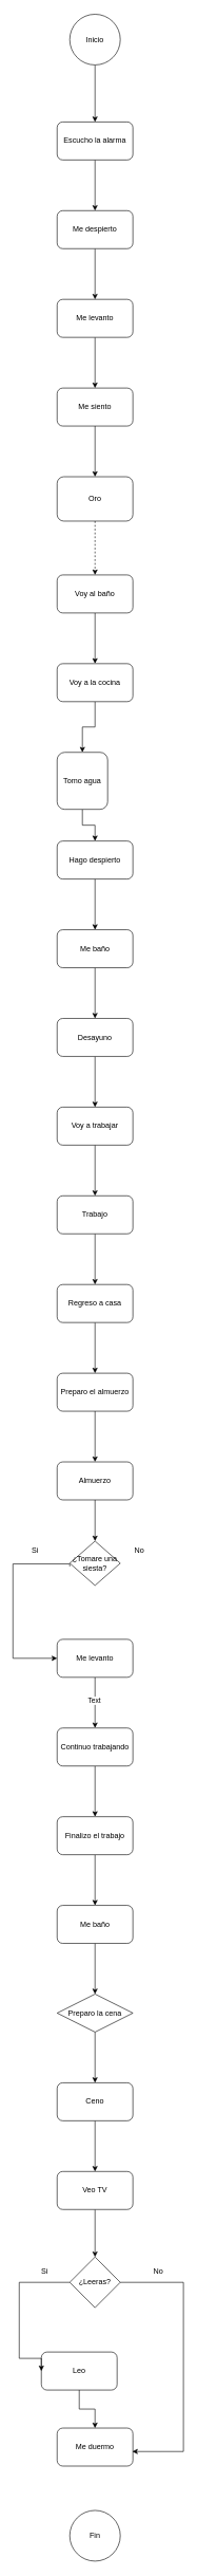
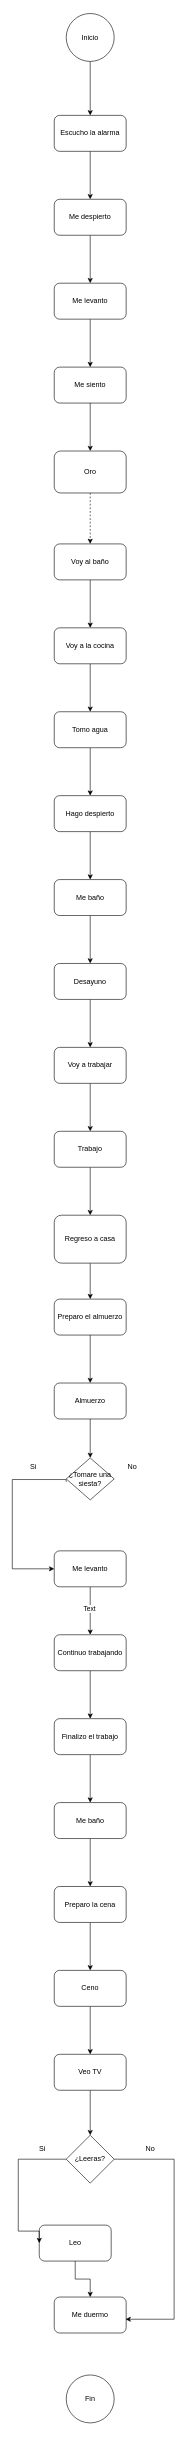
  <mxCell id="0" />
  <mxCell id="1" parent="0" />
  <mxCell id="2" value="" style="edgeStyle=orthogonalEdgeStyle;rounded=0;orthogonalLoop=1;jettySize=auto;html=1;" edge="1" parent="1" source="3" target="5"><mxGeometry relative="1" as="geometry" /></mxCell>
  <mxCell id="3" value="Inicio" style="ellipse;whiteSpace=wrap;html=1;aspect=fixed;" vertex="1" parent="1"><mxGeometry x="110" y="20" width="80" height="80" as="geometry" /></mxCell>
  <mxCell id="4" value="" style="edgeStyle=orthogonalEdgeStyle;rounded=0;orthogonalLoop=1;jettySize=auto;html=1;" edge="1" parent="1" source="5" target="7"><mxGeometry relative="1" as="geometry" /></mxCell>
  <mxCell id="5" value="Escucho la alarma" style="rounded=1;whiteSpace=wrap;html=1;" vertex="1" parent="1"><mxGeometry x="90" y="190" width="120" height="60" as="geometry" /></mxCell>
  <mxCell id="6" value="" style="edgeStyle=orthogonalEdgeStyle;rounded=0;orthogonalLoop=1;jettySize=auto;html=1;" edge="1" parent="1" source="7" target="9"><mxGeometry relative="1" as="geometry" /></mxCell>
  <mxCell id="7" value="Me despierto" style="whiteSpace=wrap;html=1;rounded=1;" vertex="1" parent="1"><mxGeometry x="90" y="330" width="120" height="60" as="geometry" /></mxCell>
  <mxCell id="8" value="" style="edgeStyle=orthogonalEdgeStyle;rounded=0;orthogonalLoop=1;jettySize=auto;html=1;" edge="1" parent="1" source="9" target="11"><mxGeometry relative="1" as="geometry" /></mxCell>
  <mxCell id="9" value="Me levanto" style="whiteSpace=wrap;html=1;rounded=1;" vertex="1" parent="1"><mxGeometry x="90" y="470" width="120" height="60" as="geometry" /></mxCell>
  <mxCell id="10" value="" style="edgeStyle=orthogonalEdgeStyle;rounded=0;orthogonalLoop=1;jettySize=auto;html=1;" edge="1" parent="1" source="11" target="13"><mxGeometry relative="1" as="geometry" /></mxCell>
  <mxCell id="11" value="Me siento" style="whiteSpace=wrap;html=1;rounded=1;" vertex="1" parent="1"><mxGeometry x="90" y="610" width="120" height="60" as="geometry" /></mxCell>
  <mxCell id="12" value="" style="edgeStyle=orthogonalEdgeStyle;rounded=0;orthogonalLoop=1;jettySize=auto;html=1;dashed=1;" edge="1" parent="1" source="13" target="15"><mxGeometry relative="1" as="geometry" /></mxCell>
  <mxCell id="13" value="Oro" style="whiteSpace=wrap;html=1;rounded=1;" vertex="1" parent="1"><mxGeometry x="90" y="750" width="120" height="70" as="geometry" /></mxCell>
  <mxCell id="14" value="" style="edgeStyle=orthogonalEdgeStyle;rounded=0;orthogonalLoop=1;jettySize=auto;html=1;" edge="1" parent="1" source="15" target="17"><mxGeometry relative="1" as="geometry" /></mxCell>
  <mxCell id="15" value="Voy al baño" style="whiteSpace=wrap;html=1;rounded=1;" vertex="1" parent="1"><mxGeometry x="90" y="905" width="120" height="60" as="geometry" /></mxCell>
  <mxCell id="16" value="" style="edgeStyle=orthogonalEdgeStyle;rounded=0;orthogonalLoop=1;jettySize=auto;html=1;" edge="1" parent="1" source="17" target="19"><mxGeometry relative="1" as="geometry" /></mxCell>
  <mxCell id="17" value="Voy a la cocina" style="whiteSpace=wrap;html=1;rounded=1;" vertex="1" parent="1"><mxGeometry x="90" y="1045" width="120" height="60" as="geometry" /></mxCell>
  <mxCell id="18" value="" style="edgeStyle=orthogonalEdgeStyle;rounded=0;orthogonalLoop=1;jettySize=auto;html=1;" edge="1" parent="1" source="19" target="21"><mxGeometry relative="1" as="geometry" /></mxCell>
- <mxCell id="19" value="Tomo agua" style="whiteSpace=wrap;html=1;rounded=1;" vertex="1" parent="1"><mxGeometry x="90" y="1185" width="80" height="90" as="geometry" /></mxCell>
+ <mxCell id="19" value="Tomo agua" style="whiteSpace=wrap;html=1;rounded=1;" vertex="1" parent="1"><mxGeometry x="90" y="1185" width="120" height="60" as="geometry" /></mxCell>
  <mxCell id="20" value="" style="edgeStyle=orthogonalEdgeStyle;rounded=0;orthogonalLoop=1;jettySize=auto;html=1;" edge="1" parent="1" source="21" target="23"><mxGeometry relative="1" as="geometry" /></mxCell>
  <mxCell id="21" value="Hago despierto" style="whiteSpace=wrap;html=1;rounded=1;" vertex="1" parent="1"><mxGeometry x="90" y="1325" width="120" height="60" as="geometry" /></mxCell>
  <mxCell id="22" value="" style="edgeStyle=orthogonalEdgeStyle;rounded=0;orthogonalLoop=1;jettySize=auto;html=1;" edge="1" parent="1" source="23" target="25"><mxGeometry relative="1" as="geometry" /></mxCell>
  <mxCell id="23" value="Me baño" style="whiteSpace=wrap;html=1;rounded=1;" vertex="1" parent="1"><mxGeometry x="90" y="1465" width="120" height="60" as="geometry" /></mxCell>
  <mxCell id="24" value="" style="edgeStyle=orthogonalEdgeStyle;rounded=0;orthogonalLoop=1;jettySize=auto;html=1;" edge="1" parent="1" source="25" target="27"><mxGeometry relative="1" as="geometry" /></mxCell>
  <mxCell id="25" value="Desayuno" style="whiteSpace=wrap;html=1;rounded=1;" vertex="1" parent="1"><mxGeometry x="90" y="1605" width="120" height="60" as="geometry" /></mxCell>
  <mxCell id="26" value="" style="edgeStyle=orthogonalEdgeStyle;rounded=0;orthogonalLoop=1;jettySize=auto;html=1;" edge="1" parent="1" source="27" target="29"><mxGeometry relative="1" as="geometry" /></mxCell>
  <mxCell id="27" value="Voy a trabajar" style="whiteSpace=wrap;html=1;rounded=1;" vertex="1" parent="1"><mxGeometry x="90" y="1745" width="120" height="60" as="geometry" /></mxCell>
  <mxCell id="28" value="" style="edgeStyle=orthogonalEdgeStyle;rounded=0;orthogonalLoop=1;jettySize=auto;html=1;" edge="1" parent="1" source="29" target="31"><mxGeometry relative="1" as="geometry" /></mxCell>
  <mxCell id="29" value="Trabajo" style="whiteSpace=wrap;html=1;rounded=1;" vertex="1" parent="1"><mxGeometry x="90" y="1885" width="120" height="60" as="geometry" /></mxCell>
  <mxCell id="30" value="" style="edgeStyle=orthogonalEdgeStyle;rounded=0;orthogonalLoop=1;jettySize=auto;html=1;" edge="1" parent="1" source="31" target="33"><mxGeometry relative="1" as="geometry" /></mxCell>
- <mxCell id="31" value="Regreso a casa" style="whiteSpace=wrap;html=1;rounded=1;" vertex="1" parent="1"><mxGeometry x="90" y="2025" width="120" height="60" as="geometry" /></mxCell>
+ <mxCell id="31" value="Regreso a casa" style="whiteSpace=wrap;html=1;rounded=1;" vertex="1" parent="1"><mxGeometry x="90" y="2025" width="120" height="80" as="geometry" /></mxCell>
  <mxCell id="32" value="" style="edgeStyle=orthogonalEdgeStyle;rounded=0;orthogonalLoop=1;jettySize=auto;html=1;" edge="1" parent="1" source="33" target="35"><mxGeometry relative="1" as="geometry" /></mxCell>
  <mxCell id="33" value="Preparo el almuerzo" style="whiteSpace=wrap;html=1;rounded=1;" vertex="1" parent="1"><mxGeometry x="90" y="2165" width="120" height="60" as="geometry" /></mxCell>
  <mxCell id="34" value="" style="edgeStyle=orthogonalEdgeStyle;rounded=0;orthogonalLoop=1;jettySize=auto;html=1;entryX=0.5;entryY=0;entryDx=0;entryDy=0;" edge="1" parent="1" source="35" target="55"><mxGeometry relative="1" as="geometry"><mxPoint x="150" y="2445" as="targetPoint" /></mxGeometry></mxCell>
  <mxCell id="35" value="Almuerzo" style="whiteSpace=wrap;html=1;rounded=1;" vertex="1" parent="1"><mxGeometry x="90" y="2305" width="120" height="60" as="geometry" /></mxCell>
  <mxCell id="36" value="" style="edgeStyle=orthogonalEdgeStyle;rounded=0;orthogonalLoop=1;jettySize=auto;html=1;" edge="1" parent="1" source="38" target="40"><mxGeometry relative="1" as="geometry" /></mxCell>
  <mxCell id="37" value="Text" style="edgeLabel;html=1;align=center;verticalAlign=middle;resizable=0;points=[];" vertex="1" connectable="0" parent="36"><mxGeometry x="-0.1" y="-2" relative="1" as="geometry"><mxPoint as="offset" /></mxGeometry></mxCell>
  <mxCell id="38" value="Me levanto" style="whiteSpace=wrap;html=1;rounded=1;" vertex="1" parent="1"><mxGeometry x="90" y="2585" width="120" height="60" as="geometry" /></mxCell>
  <mxCell id="39" value="" style="edgeStyle=orthogonalEdgeStyle;rounded=0;orthogonalLoop=1;jettySize=auto;html=1;" edge="1" parent="1" source="40" target="42"><mxGeometry relative="1" as="geometry" /></mxCell>
  <mxCell id="40" value="Continuo trabajando" style="whiteSpace=wrap;html=1;rounded=1;" vertex="1" parent="1"><mxGeometry x="90" y="2725" width="120" height="60" as="geometry" /></mxCell>
  <mxCell id="41" value="" style="edgeStyle=orthogonalEdgeStyle;rounded=0;orthogonalLoop=1;jettySize=auto;html=1;" edge="1" parent="1" source="42" target="44"><mxGeometry relative="1" as="geometry" /></mxCell>
  <mxCell id="42" value="Finalizo el trabajo" style="whiteSpace=wrap;html=1;rounded=1;" vertex="1" parent="1"><mxGeometry x="90" y="2865" width="120" height="60" as="geometry" /></mxCell>
  <mxCell id="43" value="" style="edgeStyle=orthogonalEdgeStyle;rounded=0;orthogonalLoop=1;jettySize=auto;html=1;" edge="1" parent="1" source="44" target="46"><mxGeometry relative="1" as="geometry" /></mxCell>
  <mxCell id="44" value="Me baño" style="whiteSpace=wrap;html=1;rounded=1;" vertex="1" parent="1"><mxGeometry x="90" y="3005" width="120" height="60" as="geometry" /></mxCell>
  <mxCell id="45" value="" style="edgeStyle=orthogonalEdgeStyle;rounded=0;orthogonalLoop=1;jettySize=auto;html=1;" edge="1" parent="1" source="46" target="48"><mxGeometry relative="1" as="geometry" /></mxCell>
- <mxCell id="46" value="Preparo la cena" style="rhombus;whiteSpace=wrap;html=1;" vertex="1" parent="1"><mxGeometry x="90" y="3145" width="120" height="60" as="geometry" /></mxCell>
+ <mxCell id="46" value="Preparo la cena" style="whiteSpace=wrap;html=1;rounded=1;" vertex="1" parent="1"><mxGeometry x="90" y="3145" width="120" height="60" as="geometry" /></mxCell>
  <mxCell id="47" value="" style="edgeStyle=orthogonalEdgeStyle;rounded=0;orthogonalLoop=1;jettySize=auto;html=1;" edge="1" parent="1" source="48" target="50"><mxGeometry relative="1" as="geometry" /></mxCell>
  <mxCell id="48" value="Ceno" style="whiteSpace=wrap;html=1;rounded=1;" vertex="1" parent="1"><mxGeometry x="90" y="3285" width="120" height="60" as="geometry" /></mxCell>
  <mxCell id="49" style="edgeStyle=orthogonalEdgeStyle;rounded=0;orthogonalLoop=1;jettySize=auto;html=1;exitX=0.5;exitY=1;exitDx=0;exitDy=0;entryX=0.5;entryY=0;entryDx=0;entryDy=0;" edge="1" parent="1" source="50" target="59"><mxGeometry relative="1" as="geometry" /></mxCell>
  <mxCell id="50" value="Veo TV" style="whiteSpace=wrap;html=1;rounded=1;" vertex="1" parent="1"><mxGeometry x="90" y="3425" width="120" height="60" as="geometry" /></mxCell>
  <mxCell id="51" value="" style="edgeStyle=orthogonalEdgeStyle;rounded=0;orthogonalLoop=1;jettySize=auto;html=1;" edge="1" parent="1" source="52" target="53"><mxGeometry relative="1" as="geometry" /></mxCell>
  <mxCell id="52" value="Leo" style="whiteSpace=wrap;html=1;rounded=1;" vertex="1" parent="1"><mxGeometry x="65" y="3710" width="120" height="60" as="geometry" /></mxCell>
  <mxCell id="53" value="Me duermo" style="whiteSpace=wrap;html=1;rounded=1;" vertex="1" parent="1"><mxGeometry x="90" y="3830" width="120" height="60" as="geometry" /></mxCell>
  <mxCell id="54" value="" style="edgeStyle=orthogonalEdgeStyle;rounded=0;orthogonalLoop=1;jettySize=auto;html=1;entryX=0;entryY=0.5;entryDx=0;entryDy=0;" edge="1" parent="1" target="38"><mxGeometry relative="1" as="geometry"><mxPoint x="110" y="2470" as="sourcePoint" /><mxPoint x="50" y="2465" as="targetPoint" /><Array as="points"><mxPoint x="110" y="2466" /><mxPoint x="20" y="2466" /><mxPoint x="20" y="2615" /></Array></mxGeometry></mxCell>
  <mxCell id="55" value="¿Tomare una siesta?" style="rhombus;whiteSpace=wrap;html=1;" vertex="1" parent="1"><mxGeometry x="110" y="2430" width="80" height="70" as="geometry" /></mxCell>
  <mxCell id="56" value="Si" style="text;html=1;align=center;verticalAlign=middle;resizable=0;points=[];autosize=1;strokeColor=none;fillColor=none;" vertex="1" parent="1"><mxGeometry x="40" y="2430" width="30" height="30" as="geometry" /></mxCell>
  <mxCell id="57" value="No" style="text;html=1;align=center;verticalAlign=middle;resizable=0;points=[];autosize=1;strokeColor=none;fillColor=none;" vertex="1" parent="1"><mxGeometry x="200" y="2430" width="40" height="30" as="geometry" /></mxCell>
  <mxCell id="58" style="edgeStyle=orthogonalEdgeStyle;rounded=0;orthogonalLoop=1;jettySize=auto;html=1;exitX=0;exitY=0.5;exitDx=0;exitDy=0;entryX=0;entryY=0.5;entryDx=0;entryDy=0;" edge="1" parent="1" source="59" target="52"><mxGeometry relative="1" as="geometry"><Array as="points"><mxPoint x="30" y="3600" /><mxPoint x="30" y="3720" /></Array></mxGeometry></mxCell>
  <mxCell id="59" value="¿Leeras?" style="rhombus;whiteSpace=wrap;html=1;" vertex="1" parent="1"><mxGeometry x="110" y="3560" width="80" height="80" as="geometry" /></mxCell>
  <mxCell id="60" style="edgeStyle=orthogonalEdgeStyle;rounded=0;orthogonalLoop=1;jettySize=auto;html=1;exitX=1;exitY=0.5;exitDx=0;exitDy=0;entryX=0.992;entryY=0.617;entryDx=0;entryDy=0;entryPerimeter=0;" edge="1" parent="1" source="59" target="53"><mxGeometry relative="1" as="geometry"><Array as="points"><mxPoint x="290" y="3600" /><mxPoint x="290" y="3867" /></Array></mxGeometry></mxCell>
  <mxCell id="61" value="Si" style="text;html=1;align=center;verticalAlign=middle;resizable=0;points=[];autosize=1;strokeColor=none;fillColor=none;" vertex="1" parent="1"><mxGeometry x="55" y="3568" width="30" height="30" as="geometry" /></mxCell>
  <mxCell id="62" value="No" style="text;html=1;align=center;verticalAlign=middle;resizable=0;points=[];autosize=1;strokeColor=none;fillColor=none;" vertex="1" parent="1"><mxGeometry x="230" y="3568" width="40" height="30" as="geometry" /></mxCell>
  <mxCell id="63" value="Fin" style="ellipse;whiteSpace=wrap;html=1;rounded=1;" vertex="1" parent="1"><mxGeometry x="110" y="3960" width="80" height="80" as="geometry" /></mxCell>
